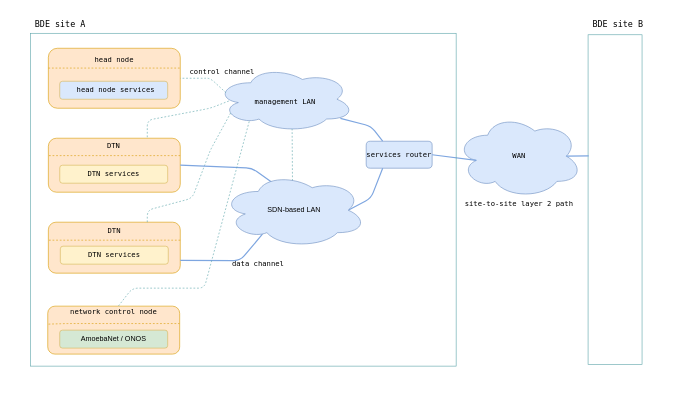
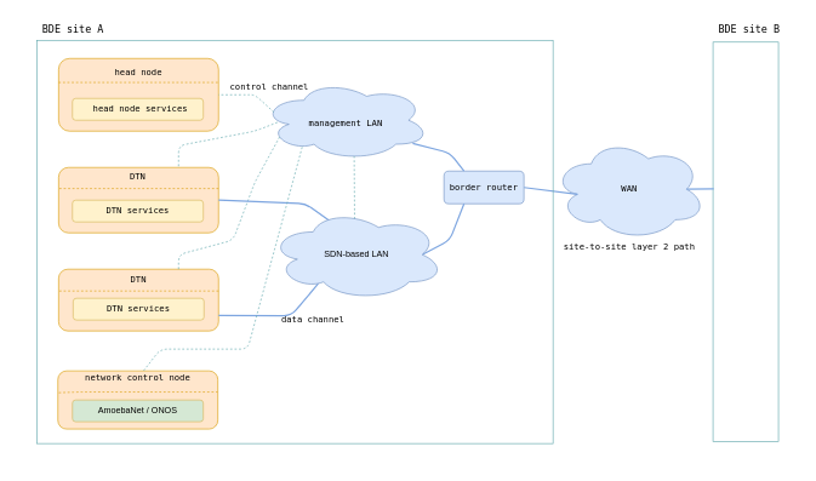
  <mxCell id="0" />
  <mxCell id="1" parent="0" />
  <mxCell id="2" value="" style="rounded=0;whiteSpace=wrap;html=1;strokeColor=none;" parent="1" vertex="1"><mxGeometry x="20" y="20" width="1080" height="620" as="geometry" /></mxCell>
  <mxCell id="3" value="" style="rounded=1;whiteSpace=wrap;html=1;fillColor=#ffe6cc;strokeColor=#d79b00;glass=0;comic=0;" parent="1" vertex="1"><mxGeometry x="80" y="80" width="220" height="100" as="geometry" /></mxCell>
  <mxCell id="4" value="&lt;pre&gt;head node&lt;/pre&gt;" style="text;html=1;strokeColor=none;fillColor=none;align=center;verticalAlign=middle;whiteSpace=wrap;rounded=0;" parent="1" vertex="1"><mxGeometry x="110" y="90" width="160" height="20" as="geometry" /></mxCell>
  <mxCell id="5" value="" style="endArrow=none;dashed=1;html=1;strokeColor=#D79B00;" parent="1" edge="1"><mxGeometry width="50" height="50" relative="1" as="geometry"><mxPoint x="80" y="113" as="sourcePoint" /><mxPoint x="300" y="113" as="targetPoint" /></mxGeometry></mxCell>
- <mxCell id="6" value="&lt;pre&gt;&amp;nbsp;head node services&lt;/pre&gt;" style="rounded=1;whiteSpace=wrap;html=1;fillColor=#dae8fc;strokeColor=#d6b656;" parent="1" vertex="1"><mxGeometry x="99" y="135" width="180" height="30" as="geometry" /></mxCell>
+ <mxCell id="6" value="&lt;pre&gt;&amp;nbsp;head node services&lt;/pre&gt;" style="rounded=1;whiteSpace=wrap;html=1;fillColor=#fff2cc;strokeColor=#d6b656;" parent="1" vertex="1"><mxGeometry x="99" y="135" width="180" height="30" as="geometry" /></mxCell>
  <mxCell id="7" value="" style="ellipse;shape=cloud;whiteSpace=wrap;html=1;rounded=1;glass=0;comic=0;fillColor=#dae8fc;strokeColor=#6c8ebf;" parent="1" vertex="1"><mxGeometry x="360" y="110" width="230" height="110" as="geometry" /></mxCell>
- <mxCell id="8" value="&lt;pre&gt;services router&lt;/pre&gt;" style="rounded=1;whiteSpace=wrap;html=1;glass=0;comic=0;fillColor=#dae8fc;strokeColor=#6c8ebf;" parent="1" vertex="1"><mxGeometry x="610" y="235" width="110" height="45" as="geometry" /></mxCell>
+ <mxCell id="8" value="&lt;pre&gt;border router&lt;/pre&gt;" style="rounded=1;whiteSpace=wrap;html=1;glass=0;comic=0;fillColor=#dae8fc;strokeColor=#6c8ebf;" parent="1" vertex="1"><mxGeometry x="610" y="235" width="110" height="45" as="geometry" /></mxCell>
  <mxCell id="9" value="&lt;pre&gt;WAN&lt;/pre&gt;" style="ellipse;shape=cloud;whiteSpace=wrap;html=1;rounded=1;glass=0;comic=0;fillColor=#dae8fc;strokeColor=#6c8ebf;" parent="1" vertex="1"><mxGeometry x="760" y="190" width="210" height="140" as="geometry" /></mxCell>
  <mxCell id="10" value="" style="rounded=1;whiteSpace=wrap;html=1;glass=0;comic=0;fillColor=#ffe6cc;strokeColor=#d79b00;" parent="1" vertex="1"><mxGeometry x="80" y="230" width="220" height="90" as="geometry" /></mxCell>
  <mxCell id="11" value="&lt;pre&gt;DTN services&lt;/pre&gt;" style="rounded=1;whiteSpace=wrap;html=1;glass=0;comic=0;fillColor=#fff2cc;strokeColor=#d6b656;" parent="1" vertex="1"><mxGeometry x="99" y="275" width="180" height="30" as="geometry" /></mxCell>
  <mxCell id="12" value="" style="endArrow=none;html=1;strokeColor=#7EA6E0;strokeWidth=2;entryX=1;entryY=0.5;entryDx=0;entryDy=0;exitX=0.16;exitY=0.55;exitDx=0;exitDy=0;exitPerimeter=0;" parent="1" source="9" target="8" edge="1"><mxGeometry width="50" height="50" relative="1" as="geometry"><mxPoint x="-40" y="710" as="sourcePoint" /><mxPoint x="820" y="230" as="targetPoint" /><Array as="points" /></mxGeometry></mxCell>
  <mxCell id="13" value="&lt;pre&gt;DTN&lt;/pre&gt;" style="text;html=1;strokeColor=none;fillColor=none;align=center;verticalAlign=middle;whiteSpace=wrap;rounded=0;glass=0;comic=0;" parent="1" vertex="1"><mxGeometry x="169" y="232.5" width="40" height="20" as="geometry" /></mxCell>
  <mxCell id="14" value="" style="endArrow=none;dashed=1;html=1;strokeColor=#D79B00;entryX=0.999;entryY=0.322;entryDx=0;entryDy=0;entryPerimeter=0;" parent="1" target="10" edge="1"><mxGeometry width="50" height="50" relative="1" as="geometry"><mxPoint x="81" y="259" as="sourcePoint" /><mxPoint x="10" y="570" as="targetPoint" /></mxGeometry></mxCell>
  <mxCell id="15" value="" style="rounded=1;whiteSpace=wrap;html=1;glass=0;comic=0;fillColor=#ffe6cc;strokeColor=#d79b00;" parent="1" vertex="1"><mxGeometry x="80" y="370" width="220" height="85" as="geometry" /></mxCell>
  <mxCell id="16" value="" style="endArrow=none;dashed=1;html=1;strokeColor=#D79B00;entryX=1.002;entryY=0.353;entryDx=0;entryDy=0;entryPerimeter=0;" parent="1" target="15" edge="1"><mxGeometry width="50" height="50" relative="1" as="geometry"><mxPoint x="81" y="400" as="sourcePoint" /><mxPoint x="10" y="710" as="targetPoint" /></mxGeometry></mxCell>
  <mxCell id="17" value="&lt;pre&gt;DTN&lt;/pre&gt;" style="text;html=1;strokeColor=none;fillColor=none;align=center;verticalAlign=middle;whiteSpace=wrap;rounded=0;glass=0;comic=0;" parent="1" vertex="1"><mxGeometry x="170" y="375" width="40" height="20" as="geometry" /></mxCell>
  <mxCell id="18" value="&lt;pre&gt;DTN services&lt;/pre&gt;" style="rounded=1;whiteSpace=wrap;html=1;glass=0;comic=0;fillColor=#fff2cc;strokeColor=#d6b656;" parent="1" vertex="1"><mxGeometry x="100" y="410" width="180" height="30" as="geometry" /></mxCell>
  <mxCell id="19" value="" style="endArrow=none;html=1;strokeColor=#5ca4a9;entryX=0.75;entryY=0;entryDx=0;entryDy=0;exitX=0.091;exitY=0.527;exitDx=0;exitDy=0;exitPerimeter=0;dashed=1;" parent="1" source="7" target="10" edge="1"><mxGeometry width="50" height="50" relative="1" as="geometry"><mxPoint x="430" y="156" as="sourcePoint" /><mxPoint x="80" y="690" as="targetPoint" /><Array as="points"><mxPoint x="350" y="180" /><mxPoint x="245" y="200" /></Array></mxGeometry></mxCell>
  <mxCell id="20" value="" style="endArrow=none;html=1;strokeColor=#5ca4a9;entryX=0.75;entryY=0;entryDx=0;entryDy=0;exitX=0.104;exitY=0.709;exitDx=0;exitDy=0;exitPerimeter=0;dashed=1;" parent="1" source="7" target="15" edge="1"><mxGeometry width="50" height="50" relative="1" as="geometry"><mxPoint x="30" y="740" as="sourcePoint" /><mxPoint x="80" y="690" as="targetPoint" /><Array as="points"><mxPoint x="350" y="250" /><mxPoint x="320" y="330" /><mxPoint x="245" y="350" /></Array></mxGeometry></mxCell>
  <mxCell id="21" value="&lt;pre&gt;management LAN&lt;/pre&gt;" style="text;html=1;strokeColor=none;fillColor=none;align=center;verticalAlign=middle;whiteSpace=wrap;rounded=0;glass=0;comic=0;" parent="1" vertex="1"><mxGeometry x="400" y="160" width="150" height="20" as="geometry" /></mxCell>
  <mxCell id="22" value="" style="endArrow=none;html=1;strokeColor=#7EA6E0;strokeWidth=2;exitX=1;exitY=0.5;exitDx=0;exitDy=0;entryX=0.342;entryY=0.124;entryDx=0;entryDy=0;entryPerimeter=0;" parent="1" source="10" target="32" edge="1"><mxGeometry width="50" height="50" relative="1" as="geometry"><mxPoint x="300" y="420" as="sourcePoint" /><mxPoint x="450" y="310" as="targetPoint" /><Array as="points"><mxPoint x="420" y="280" /></Array></mxGeometry></mxCell>
  <mxCell id="23" value="" style="endArrow=none;html=1;strokeColor=#7EA6E0;strokeWidth=2;entryX=1;entryY=0.75;entryDx=0;entryDy=0;exitX=0.279;exitY=0.82;exitDx=0;exitDy=0;exitPerimeter=0;" parent="1" source="32" target="15" edge="1"><mxGeometry width="50" height="50" relative="1" as="geometry"><mxPoint x="489.57" y="347.48" as="sourcePoint" /><mxPoint x="100" y="680" as="targetPoint" /><Array as="points"><mxPoint x="400" y="434" /></Array></mxGeometry></mxCell>
  <mxCell id="24" value="" style="endArrow=none;html=1;strokeColor=#7EA6E0;strokeWidth=2;entryX=0.875;entryY=0.5;entryDx=0;entryDy=0;exitX=0.25;exitY=1;exitDx=0;exitDy=0;entryPerimeter=0;" parent="1" source="8" target="32" edge="1"><mxGeometry width="50" height="50" relative="1" as="geometry"><mxPoint x="680" y="250" as="sourcePoint" /><mxPoint x="597.5" y="372.5" as="targetPoint" /><Array as="points"><mxPoint x="618" y="330" /></Array></mxGeometry></mxCell>
  <mxCell id="25" value="" style="endArrow=none;html=1;strokeColor=#5CA4A9;strokeWidth=1;dashed=1;entryX=1;entryY=0.5;entryDx=0;entryDy=0;exitX=0.07;exitY=0.4;exitDx=0;exitDy=0;exitPerimeter=0;" parent="1" source="7" target="3" edge="1"><mxGeometry width="50" height="50" relative="1" as="geometry"><mxPoint x="50" y="730" as="sourcePoint" /><mxPoint x="299" y="110" as="targetPoint" /><Array as="points"><mxPoint x="350" y="130" /><mxPoint x="340" y="130" /></Array></mxGeometry></mxCell>
  <mxCell id="26" value="" style="rounded=1;whiteSpace=wrap;html=1;glass=0;comic=0;fillColor=#ffe6cc;strokeColor=#d79b00;" parent="1" vertex="1"><mxGeometry x="79" y="510" width="220" height="80" as="geometry" /></mxCell>
  <mxCell id="27" value="" style="endArrow=none;dashed=1;html=1;strokeColor=#D79B00;entryX=0.998;entryY=0.363;entryDx=0;entryDy=0;entryPerimeter=0;exitX=0.006;exitY=0.375;exitDx=0;exitDy=0;exitPerimeter=0;" parent="1" source="26" target="26" edge="1"><mxGeometry width="50" height="50" relative="1" as="geometry"><mxPoint x="79" y="539" as="sourcePoint" /><mxPoint x="9" y="850" as="targetPoint" /><Array as="points"><mxPoint x="109" y="539" /></Array></mxGeometry></mxCell>
  <mxCell id="28" value="AmoebaNet / ONOS" style="rounded=1;whiteSpace=wrap;html=1;glass=0;comic=0;fillColor=#d5e8d4;strokeColor=#d6b656;" parent="1" vertex="1"><mxGeometry x="99" y="550" width="180" height="30" as="geometry" /></mxCell>
  <mxCell id="29" value="&lt;pre&gt;network control node&lt;/pre&gt;" style="text;html=1;strokeColor=none;fillColor=none;align=center;verticalAlign=middle;whiteSpace=wrap;rounded=0;" parent="1" vertex="1"><mxGeometry x="159" y="510" width="60" height="20" as="geometry" /></mxCell>
  <mxCell id="30" value="" style="endArrow=none;dashed=1;html=1;strokeColor=#5CA4A9;exitX=0.239;exitY=0.836;exitDx=0;exitDy=0;exitPerimeter=0;" parent="1" source="7" target="29" edge="1"><mxGeometry width="50" height="50" relative="1" as="geometry"><mxPoint x="50" y="770" as="sourcePoint" /><mxPoint x="100" y="720" as="targetPoint" /><Array as="points"><mxPoint x="340" y="480" /><mxPoint x="220" y="480" /></Array></mxGeometry></mxCell>
  <mxCell id="31" value="" style="endArrow=none;html=1;strokeColor=#5CA4A9;dashed=1;entryX=0.55;entryY=0.95;entryDx=0;entryDy=0;entryPerimeter=0;exitX=0.488;exitY=0.108;exitDx=0;exitDy=0;exitPerimeter=0;" parent="1" source="32" edge="1" target="7"><mxGeometry width="50" height="50" relative="1" as="geometry"><mxPoint x="586.105" y="312.02" as="sourcePoint" /><mxPoint x="580" y="250" as="targetPoint" /></mxGeometry></mxCell>
  <mxCell id="32" value="SDN-based LAN" style="ellipse;shape=cloud;whiteSpace=wrap;html=1;fillColor=#dae8fc;strokeColor=#6c8ebf;" vertex="1" parent="1"><mxGeometry x="370" y="287.5" width="240" height="125" as="geometry" /></mxCell>
  <mxCell id="33" value="" style="endArrow=none;html=1;strokeColor=#7EA6E0;strokeWidth=2;entryX=0.9;entryY=0.791;entryDx=0;entryDy=0;exitX=0.25;exitY=0;exitDx=0;exitDy=0;entryPerimeter=0;" edge="1" parent="1" source="8" target="7"><mxGeometry width="50" height="50" relative="1" as="geometry"><mxPoint x="627.5" y="290" as="sourcePoint" /><mxPoint x="590" y="360" as="targetPoint" /><Array as="points"><mxPoint x="618" y="210" /></Array></mxGeometry></mxCell>
  <mxCell id="34" value="&lt;pre&gt;control channel&lt;/pre&gt;" style="text;html=1;strokeColor=none;fillColor=none;align=center;verticalAlign=middle;whiteSpace=wrap;rounded=0;" vertex="1" parent="1"><mxGeometry x="350" y="110" width="40" height="20" as="geometry" /></mxCell>
  <mxCell id="35" value="&lt;pre&gt;data channel&lt;/pre&gt;" style="text;html=1;strokeColor=none;fillColor=none;align=center;verticalAlign=middle;whiteSpace=wrap;rounded=0;" vertex="1" parent="1"><mxGeometry x="410" y="430" width="40" height="20" as="geometry" /></mxCell>
  <mxCell id="36" value="" style="rounded=0;whiteSpace=wrap;html=1;fillColor=none;strokeColor=#5CA4A9;" vertex="1" parent="1"><mxGeometry x="50" y="55" width="710" height="555" as="geometry" /></mxCell>
  <mxCell id="37" value="&lt;pre&gt;site-to-site layer 2 path&lt;/pre&gt;" style="text;html=1;strokeColor=none;fillColor=none;align=center;verticalAlign=middle;whiteSpace=wrap;rounded=0;" vertex="1" parent="1"><mxGeometry x="845" y="330" width="40" height="20" as="geometry" /></mxCell>
  <mxCell id="38" value="" style="rounded=0;whiteSpace=wrap;html=1;strokeColor=#5CA4A9;fillColor=none;" vertex="1" parent="1"><mxGeometry x="980" y="57.5" width="90" height="550" as="geometry" /></mxCell>
  <mxCell id="39" value="&lt;pre style=&quot;font-size: 14px&quot;&gt;BDE site A&lt;/pre&gt;" style="text;html=1;strokeColor=none;fillColor=none;align=center;verticalAlign=middle;whiteSpace=wrap;rounded=0;" vertex="1" parent="1"><mxGeometry x="80" y="30" width="40" height="20" as="geometry" /></mxCell>
  <mxCell id="40" value="&lt;pre style=&quot;font-size: 14px&quot;&gt;BDE site B&lt;/pre&gt;" style="text;html=1;strokeColor=none;fillColor=none;align=center;verticalAlign=middle;whiteSpace=wrap;rounded=0;" vertex="1" parent="1"><mxGeometry x="1010" y="30" width="40" height="20" as="geometry" /></mxCell>
  <mxCell id="41" value="" style="endArrow=none;html=1;exitX=0.875;exitY=0.5;exitDx=0;exitDy=0;exitPerimeter=0;strokeWidth=2;strokeColor=#7EA6E0;entryX=0.011;entryY=0.367;entryDx=0;entryDy=0;entryPerimeter=0;" edge="1" parent="1" source="9" target="38"><mxGeometry width="50" height="50" relative="1" as="geometry"><mxPoint x="970" y="280" as="sourcePoint" /><mxPoint x="990" y="259" as="targetPoint" /></mxGeometry></mxCell>
